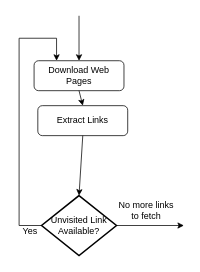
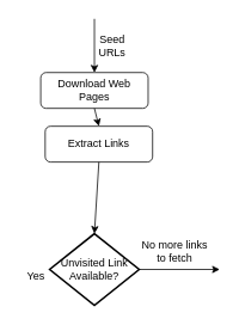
  <mxCell id="0" />
  <mxCell id="1" parent="0" />
  <mxCell id="2" value="Download Web Pages" style="rounded=1;whiteSpace=wrap;html=1;fontSize=12;glass=0;strokeWidth=1;shadow=0;" parent="1" vertex="1"><mxGeometry x="45" y="80" width="120" height="40" as="geometry" /></mxCell>
- <mxCell id="3" style="edgeStyle=orthogonalEdgeStyle;rounded=0;orthogonalLoop=1;jettySize=auto;html=1;exitX=0;exitY=0.5;exitDx=0;exitDy=0;entryX=0.25;entryY=0;entryDx=0;entryDy=0;exitPerimeter=0;" edge="1" parent="1" source="10" target="2"><mxGeometry relative="1" as="geometry"><Array as="points"><mxPoint x="25" y="300" /><mxPoint x="25" y="50" /><mxPoint x="75" y="50" /></Array></mxGeometry></mxCell>
  <mxCell id="4" value="Extract Links" style="rounded=1;whiteSpace=wrap;html=1;fontSize=12;glass=0;strokeWidth=1;shadow=0;" parent="1" vertex="1"><mxGeometry x="50" y="140" width="120" height="40" as="geometry" /></mxCell>
  <mxCell id="5" value="" style="endArrow=classic;html=1;entryX=0.5;entryY=0;entryDx=0;entryDy=0;" edge="1" parent="1" target="2"><mxGeometry width="50" height="50" relative="1" as="geometry"><mxPoint x="105" y="20" as="sourcePoint" /><mxPoint x="315" y="220" as="targetPoint" /></mxGeometry></mxCell>
  <mxCell id="6" value="" style="endArrow=classic;html=1;exitX=0.5;exitY=1;exitDx=0;exitDy=0;entryX=0.5;entryY=0;entryDx=0;entryDy=0;" edge="1" parent="1" source="2" target="4"><mxGeometry width="50" height="50" relative="1" as="geometry"><mxPoint x="265" y="270" as="sourcePoint" /><mxPoint x="315" y="220" as="targetPoint" /></mxGeometry></mxCell>
+ <mxCell id="7" value="Seed URLs" style="text;html=1;strokeColor=none;fillColor=none;align=center;verticalAlign=middle;whiteSpace=wrap;rounded=0;" vertex="1" parent="1"><mxGeometry x="105" y="40" width="40" height="20" as="geometry" /></mxCell>
  <mxCell id="8" value="" style="endArrow=classic;html=1;exitX=0.5;exitY=1;exitDx=0;exitDy=0;" edge="1" parent="1" source="4"><mxGeometry width="50" height="50" relative="1" as="geometry"><mxPoint x="265" y="270" as="sourcePoint" /><mxPoint x="105" y="260" as="targetPoint" /></mxGeometry></mxCell>
  <mxCell id="9" value="No more links to fetch" style="text;html=1;strokeColor=none;fillColor=none;align=center;verticalAlign=middle;whiteSpace=wrap;rounded=0;" vertex="1" parent="1"><mxGeometry x="155" y="270" width="80" height="20" as="geometry" /></mxCell>
  <mxCell id="10" value="Unvisited Link Available?" style="strokeWidth=2;html=1;shape=mxgraph.flowchart.decision;whiteSpace=wrap;" vertex="1" parent="1"><mxGeometry x="55" y="260" width="100" height="80" as="geometry" /></mxCell>
  <mxCell id="11" value="" style="endArrow=classic;html=1;exitX=1;exitY=0.5;exitDx=0;exitDy=0;exitPerimeter=0;" edge="1" parent="1" source="10"><mxGeometry width="50" height="50" relative="1" as="geometry"><mxPoint x="265" y="270" as="sourcePoint" /><mxPoint x="245" y="300" as="targetPoint" /></mxGeometry></mxCell>
  <mxCell id="12" value="Yes" style="text;html=1;strokeColor=none;fillColor=none;align=center;verticalAlign=middle;whiteSpace=wrap;rounded=0;" vertex="1" parent="1"><mxGeometry x="20" y="298" width="40" height="20" as="geometry" /></mxCell>
